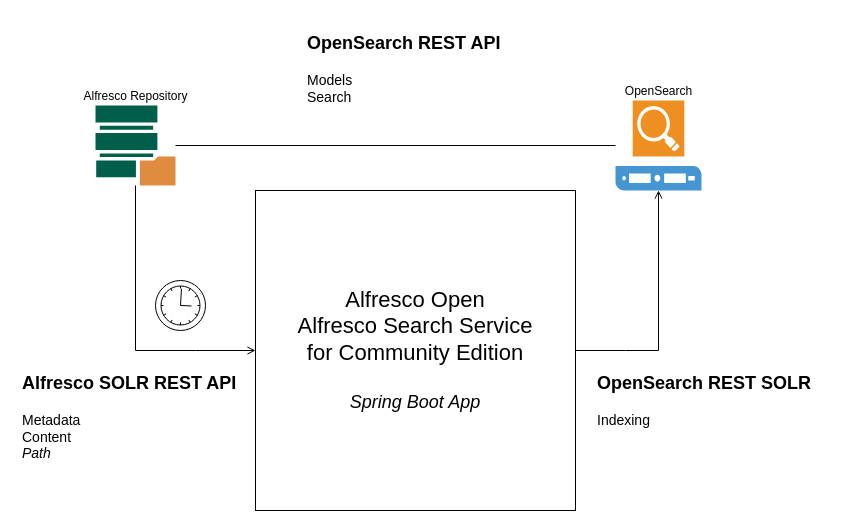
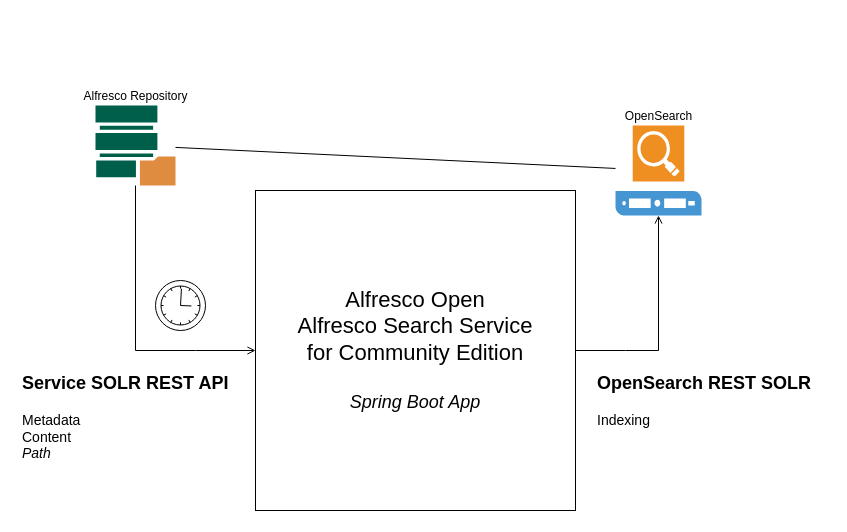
  <mxCell id="0" />
  <mxCell id="1" parent="0" />
- <mxCell id="2" value="OpenSearch" style="shadow=0;dashed=0;html=1;strokeColor=none;fillColor=#4495D1;labelPosition=center;verticalLabelPosition=top;verticalAlign=bottom;align=center;outlineConnect=0;shape=mxgraph.veeam.2d.veeam_backup_search_server;" vertex="1" parent="1"><mxGeometry x="615" y="100" width="86" height="90" as="geometry" /></mxCell>
+ <mxCell id="2" value="OpenSearch" style="shadow=0;dashed=0;html=1;strokeColor=none;fillColor=#4495D1;labelPosition=center;verticalLabelPosition=top;verticalAlign=bottom;align=center;outlineConnect=0;shape=mxgraph.veeam.2d.veeam_backup_search_server;" vertex="1" parent="1"><mxGeometry x="615" y="125" width="86" height="90" as="geometry" /></mxCell>
  <mxCell id="3" value="Alfresco Repository" style="sketch=0;pointerEvents=1;shadow=0;dashed=0;html=1;strokeColor=none;fillColor=#005F4B;labelPosition=center;verticalLabelPosition=top;verticalAlign=bottom;align=center;outlineConnect=0;shape=mxgraph.veeam2.veeam_repository;" vertex="1" parent="1"><mxGeometry x="95" y="105" width="80" height="80" as="geometry" /></mxCell>
  <mxCell id="4" value="&lt;font style=&quot;font-size: 22px;&quot;&gt;Alfresco Open&lt;/font&gt;&lt;div style=&quot;font-size: 22px;&quot;&gt;&lt;font style=&quot;font-size: 22px;&quot;&gt;Alfresco Search Service&lt;/font&gt;&lt;/div&gt;&lt;div style=&quot;font-size: 22px;&quot;&gt;&lt;font style=&quot;font-size: 22px;&quot;&gt;for Community Edition&lt;/font&gt;&lt;/div&gt;&lt;div style=&quot;font-size: 22px;&quot;&gt;&lt;font style=&quot;font-size: 22px;&quot;&gt;&lt;br&gt;&lt;/font&gt;&lt;/div&gt;&lt;div style=&quot;&quot;&gt;&lt;font size=&quot;1&quot; style=&quot;&quot;&gt;&lt;i style=&quot;font-size: 18px;&quot;&gt;Spring Boot App&lt;/i&gt;&lt;/font&gt;&lt;/div&gt;" style="whiteSpace=wrap;html=1;aspect=fixed;" vertex="1" parent="1"><mxGeometry x="255" y="190" width="320" height="320" as="geometry" /></mxCell>
  <mxCell id="5" value="" style="endArrow=none;html=1;rounded=0;endFill=0;" edge="1" parent="1" source="3" target="2"><mxGeometry width="50" height="50" relative="1" as="geometry"><mxPoint x="365" y="350" as="sourcePoint" /><mxPoint x="415" y="300" as="targetPoint" /></mxGeometry></mxCell>
  <mxCell id="6" value="" style="endArrow=open;html=1;rounded=0;entryX=0;entryY=0.5;entryDx=0;entryDy=0;endFill=0;" edge="1" parent="1" source="3" target="4"><mxGeometry width="50" height="50" relative="1" as="geometry"><mxPoint x="365" y="350" as="sourcePoint" /><mxPoint x="415" y="300" as="targetPoint" /><Array as="points"><mxPoint x="135" y="350" /><mxPoint x="195" y="350" /></Array></mxGeometry></mxCell>
  <mxCell id="7" value="" style="endArrow=open;html=1;rounded=0;endFill=0;exitX=1;exitY=0.5;exitDx=0;exitDy=0;" edge="1" parent="1" source="4" target="2"><mxGeometry width="50" height="50" relative="1" as="geometry"><mxPoint x="615" y="350" as="sourcePoint" /><mxPoint x="735" y="515" as="targetPoint" /><Array as="points"><mxPoint x="625" y="350" /><mxPoint x="658" y="350" /></Array></mxGeometry></mxCell>
- <mxCell id="8" value="&lt;h1 style=&quot;margin-top: 0px;&quot;&gt;&lt;span style=&quot;font-size: 18px;&quot;&gt;OpenSearch REST API&lt;/span&gt;&lt;/h1&gt;&lt;div&gt;&lt;font style=&quot;font-size: 14px;&quot;&gt;Models&lt;/font&gt;&lt;/div&gt;&lt;div&gt;&lt;font style=&quot;font-size: 14px;&quot;&gt;Search&lt;/font&gt;&lt;/div&gt;" style="text;html=1;whiteSpace=wrap;overflow=hidden;rounded=0;" vertex="1" parent="1"><mxGeometry x="305" y="20" width="200" height="120" as="geometry" /></mxCell>
- <mxCell id="9" value="&lt;h1 style=&quot;margin-top: 0px;&quot;&gt;&lt;span style=&quot;font-size: 18px;&quot;&gt;Alfresco SOLR REST API&lt;/span&gt;&lt;/h1&gt;&lt;div&gt;&lt;span style=&quot;font-size: 14px;&quot;&gt;Metadata&lt;/span&gt;&lt;/div&gt;&lt;div&gt;&lt;span style=&quot;font-size: 14px;&quot;&gt;Content&lt;/span&gt;&lt;/div&gt;&lt;div&gt;&lt;span style=&quot;font-size: 14px;&quot;&gt;&lt;i&gt;Path&lt;/i&gt;&lt;/span&gt;&lt;/div&gt;" style="text;html=1;whiteSpace=wrap;overflow=hidden;rounded=0;" vertex="1" parent="1"><mxGeometry x="20" y="360" width="230" height="110" as="geometry" /></mxCell>
+ <mxCell id="9" value="&lt;h1 style=&quot;margin-top: 0px;&quot;&gt;&lt;span style=&quot;font-size: 18px;&quot;&gt;Service SOLR REST API&lt;/span&gt;&lt;/h1&gt;&lt;div&gt;&lt;span style=&quot;font-size: 14px;&quot;&gt;Metadata&lt;/span&gt;&lt;/div&gt;&lt;div&gt;&lt;span style=&quot;font-size: 14px;&quot;&gt;Content&lt;/span&gt;&lt;/div&gt;&lt;div&gt;&lt;span style=&quot;font-size: 14px;&quot;&gt;&lt;i&gt;Path&lt;/i&gt;&lt;/span&gt;&lt;/div&gt;" style="text;html=1;whiteSpace=wrap;overflow=hidden;rounded=0;" vertex="1" parent="1"><mxGeometry x="20" y="360" width="230" height="110" as="geometry" /></mxCell>
  <mxCell id="10" value="&lt;h1 style=&quot;margin-top: 0px;&quot;&gt;&lt;span style=&quot;font-size: 18px;&quot;&gt;OpenSearch REST SOLR&lt;/span&gt;&lt;/h1&gt;&lt;div&gt;&lt;font style=&quot;font-size: 14px;&quot;&gt;Indexing&lt;/font&gt;&lt;/div&gt;" style="text;html=1;whiteSpace=wrap;overflow=hidden;rounded=0;" vertex="1" parent="1"><mxGeometry x="595" y="360" width="230" height="110" as="geometry" /></mxCell>
  <mxCell id="11" value="" style="points=[[0.145,0.145,0],[0.5,0,0],[0.855,0.145,0],[1,0.5,0],[0.855,0.855,0],[0.5,1,0],[0.145,0.855,0],[0,0.5,0]];shape=mxgraph.bpmn.event;html=1;verticalLabelPosition=bottom;labelBackgroundColor=#ffffff;verticalAlign=top;align=center;perimeter=ellipsePerimeter;outlineConnect=0;aspect=fixed;outline=standard;symbol=timer;" vertex="1" parent="1"><mxGeometry x="155" y="280" width="50" height="50" as="geometry" /></mxCell>
